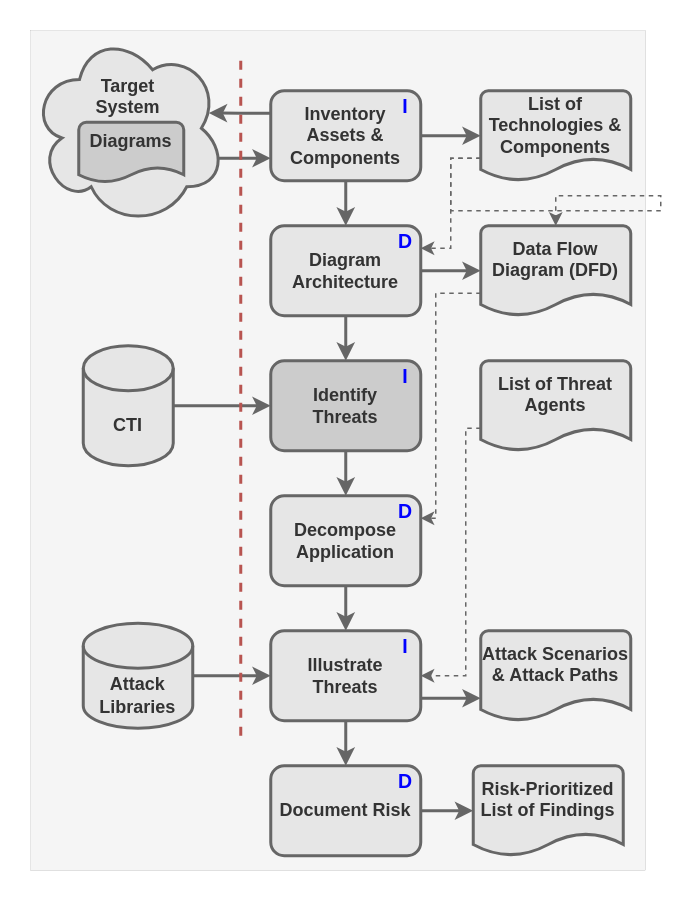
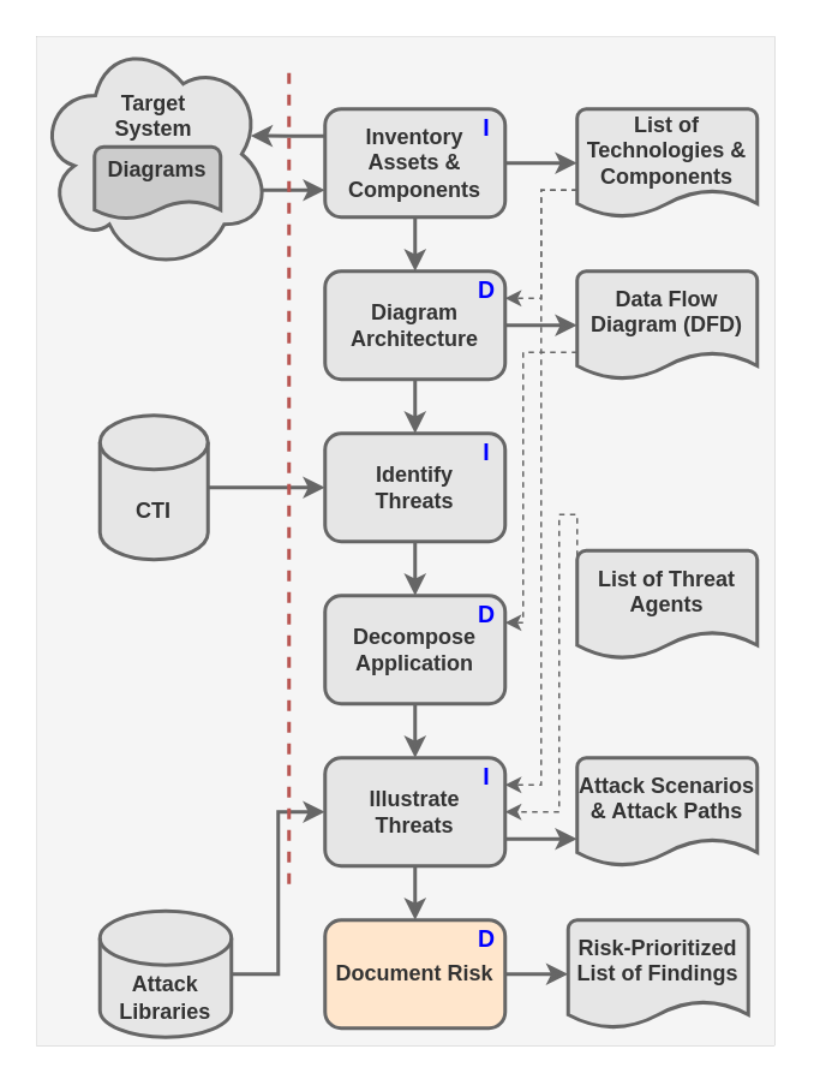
  <mxCell id="0" />
  <mxCell id="1" parent="0" />
  <mxCell id="2" value="" style="rounded=0;whiteSpace=wrap;html=1;strokeWidth=0;fillColor=#f5f5f5;fontColor=#333333;strokeColor=#666666;" vertex="1" parent="1"><mxGeometry x="20" y="20" width="410" height="560" as="geometry" /></mxCell>
  <mxCell id="3" style="edgeStyle=orthogonalEdgeStyle;rounded=0;orthogonalLoop=1;jettySize=auto;html=1;exitX=0.875;exitY=0.5;exitDx=0;exitDy=0;exitPerimeter=0;entryX=0;entryY=0.75;entryDx=0;entryDy=0;strokeWidth=2;fillColor=#f5f5f5;strokeColor=#666666;" edge="1" parent="1" source="4" target="8"><mxGeometry relative="1" as="geometry"><Array as="points"><mxPoint x="125" y="105" /></Array></mxGeometry></mxCell>
  <mxCell id="4" value="&lt;b&gt;Target&lt;br&gt;System&lt;br&gt;&lt;br&gt;&lt;br&gt;&lt;br&gt;&lt;/b&gt;" style="shape=cloud;whiteSpace=wrap;html=1;fillColor=#E6E6E6;strokeColor=#666666;strokeWidth=2;fontColor=#333333;" vertex="1" parent="1"><mxGeometry x="20" y="20" width="130" height="130" as="geometry" /></mxCell>
  <mxCell id="5" style="edgeStyle=orthogonalEdgeStyle;rounded=0;orthogonalLoop=1;jettySize=auto;html=1;exitX=1;exitY=0.5;exitDx=0;exitDy=0;entryX=0;entryY=0.5;entryDx=0;entryDy=0;entryPerimeter=0;strokeWidth=2;fillColor=#f5f5f5;strokeColor=#666666;" edge="1" parent="1" source="8" target="14"><mxGeometry relative="1" as="geometry" /></mxCell>
  <mxCell id="6" style="edgeStyle=orthogonalEdgeStyle;rounded=0;orthogonalLoop=1;jettySize=auto;html=1;exitX=0.5;exitY=1;exitDx=0;exitDy=0;entryX=0.5;entryY=0;entryDx=0;entryDy=0;strokeWidth=2;fillColor=#f5f5f5;strokeColor=#666666;" edge="1" parent="1" source="8" target="11"><mxGeometry relative="1" as="geometry" /></mxCell>
  <mxCell id="7" style="edgeStyle=orthogonalEdgeStyle;rounded=0;orthogonalLoop=1;jettySize=auto;html=1;exitX=0;exitY=0.25;exitDx=0;exitDy=0;entryX=0.913;entryY=0.422;entryDx=0;entryDy=0;entryPerimeter=0;strokeWidth=2;fillColor=#f5f5f5;strokeColor=#666666;" edge="1" parent="1" source="8" target="4"><mxGeometry relative="1" as="geometry" /></mxCell>
  <mxCell id="8" value="&lt;b&gt;Inventory&lt;br&gt;Assets &amp;amp; Components&lt;/b&gt;" style="rounded=1;whiteSpace=wrap;html=1;fillColor=#E6E6E6;fontColor=#333333;strokeColor=#666666;strokeWidth=2;" vertex="1" parent="1"><mxGeometry x="180" y="60" width="100" height="60" as="geometry" /></mxCell>
  <mxCell id="9" style="edgeStyle=orthogonalEdgeStyle;rounded=0;orthogonalLoop=1;jettySize=auto;html=1;exitX=1;exitY=0.5;exitDx=0;exitDy=0;entryX=0;entryY=0.5;entryDx=0;entryDy=0;entryPerimeter=0;strokeWidth=2;fillColor=#f5f5f5;strokeColor=#666666;" edge="1" parent="1" source="11" target="16"><mxGeometry relative="1" as="geometry" /></mxCell>
  <mxCell id="10" style="edgeStyle=orthogonalEdgeStyle;rounded=0;orthogonalLoop=1;jettySize=auto;html=1;exitX=0.5;exitY=1;exitDx=0;exitDy=0;entryX=0.5;entryY=0;entryDx=0;entryDy=0;strokeWidth=2;fillColor=#f5f5f5;strokeColor=#666666;" edge="1" parent="1" source="11" target="18"><mxGeometry relative="1" as="geometry" /></mxCell>
  <mxCell id="11" value="&lt;b&gt;Diagram Architecture&lt;/b&gt;" style="rounded=1;whiteSpace=wrap;html=1;fillColor=#E6E6E6;fontColor=#333333;strokeColor=#666666;strokeWidth=2;" vertex="1" parent="1"><mxGeometry x="180" y="150" width="100" height="60" as="geometry" /></mxCell>
- <mxCell id="12" style="edgeStyle=orthogonalEdgeStyle;rounded=0;orthogonalLoop=1;jettySize=auto;html=1;exitX=0;exitY=0.75;exitDx=0;exitDy=0;exitPerimeter=0;strokeWidth=1;dashed=1;fillColor=#f5f5f5;strokeColor=#666666;" edge="1" parent="1" source="14" target="16"><mxGeometry relative="1" as="geometry" /></mxCell>
+ <mxCell id="12" style="edgeStyle=orthogonalEdgeStyle;rounded=0;orthogonalLoop=1;jettySize=auto;html=1;exitX=0;exitY=0.75;exitDx=0;exitDy=0;exitPerimeter=0;entryX=1;entryY=0.25;entryDx=0;entryDy=0;strokeWidth=1;dashed=1;fillColor=#f5f5f5;strokeColor=#666666;" edge="1" parent="1" source="14" target="28"><mxGeometry relative="1" as="geometry" /></mxCell>
  <mxCell id="13" style="edgeStyle=orthogonalEdgeStyle;rounded=0;orthogonalLoop=1;jettySize=auto;html=1;exitX=0;exitY=0.75;exitDx=0;exitDy=0;exitPerimeter=0;entryX=1;entryY=0.25;entryDx=0;entryDy=0;strokeWidth=1;dashed=1;fillColor=#f5f5f5;strokeColor=#666666;" edge="1" parent="1" source="14" target="11"><mxGeometry relative="1" as="geometry"><Array as="points"><mxPoint x="300" y="105" /><mxPoint x="300" y="165" /></Array></mxGeometry></mxCell>
  <mxCell id="14" value="&lt;b&gt;List of Technologies &amp;amp; Components&lt;br&gt;&lt;br&gt;&lt;/b&gt;" style="strokeWidth=2;html=1;shape=mxgraph.flowchart.document2;whiteSpace=wrap;size=0.25;fillColor=#E6E6E6;fontColor=#333333;strokeColor=#666666;" vertex="1" parent="1"><mxGeometry x="320" y="60" width="100" height="60" as="geometry" /></mxCell>
  <mxCell id="15" style="edgeStyle=orthogonalEdgeStyle;rounded=0;orthogonalLoop=1;jettySize=auto;html=1;exitX=0;exitY=0.75;exitDx=0;exitDy=0;exitPerimeter=0;entryX=1;entryY=0.25;entryDx=0;entryDy=0;dashed=1;strokeWidth=1;fillColor=#f5f5f5;strokeColor=#666666;" edge="1" parent="1" source="16" target="25"><mxGeometry relative="1" as="geometry"><Array as="points"><mxPoint x="290" y="195" /><mxPoint x="290" y="345" /></Array></mxGeometry></mxCell>
  <mxCell id="16" value="&lt;b&gt;Data Flow Diagram (DFD)&lt;br&gt;&lt;br&gt;&lt;/b&gt;" style="strokeWidth=2;html=1;shape=mxgraph.flowchart.document2;whiteSpace=wrap;size=0.25;fillColor=#E6E6E6;fontColor=#333333;strokeColor=#666666;" vertex="1" parent="1"><mxGeometry x="320" y="150" width="100" height="60" as="geometry" /></mxCell>
  <mxCell id="17" style="edgeStyle=orthogonalEdgeStyle;rounded=0;orthogonalLoop=1;jettySize=auto;html=1;exitX=0.5;exitY=1;exitDx=0;exitDy=0;entryX=0.5;entryY=0;entryDx=0;entryDy=0;strokeWidth=2;fillColor=#f5f5f5;strokeColor=#666666;" edge="1" parent="1" source="18" target="25"><mxGeometry relative="1" as="geometry" /></mxCell>
- <mxCell id="18" value="&lt;b&gt;Identify&lt;br&gt;Threats&lt;/b&gt;" style="rounded=1;whiteSpace=wrap;html=1;fillColor=#cccccc;fontColor=#333333;strokeColor=#666666;strokeWidth=2;" vertex="1" parent="1"><mxGeometry x="180" y="240" width="100" height="60" as="geometry" /></mxCell>
+ <mxCell id="18" value="&lt;b&gt;Identify&lt;br&gt;Threats&lt;/b&gt;" style="rounded=1;whiteSpace=wrap;html=1;fillColor=#E6E6E6;fontColor=#333333;strokeColor=#666666;strokeWidth=2;" vertex="1" parent="1"><mxGeometry x="180" y="240" width="100" height="60" as="geometry" /></mxCell>
  <mxCell id="19" style="edgeStyle=orthogonalEdgeStyle;rounded=0;orthogonalLoop=1;jettySize=auto;html=1;exitX=0;exitY=0.75;exitDx=0;exitDy=0;exitPerimeter=0;entryX=1;entryY=0.5;entryDx=0;entryDy=0;dashed=1;strokeWidth=1;fillColor=#f5f5f5;strokeColor=#666666;" edge="1" parent="1" source="20" target="28"><mxGeometry relative="1" as="geometry"><Array as="points"><mxPoint x="310" y="285" /><mxPoint x="310" y="450" /></Array></mxGeometry></mxCell>
- <mxCell id="20" value="&lt;b&gt;List of Threat Agents&lt;br&gt;&lt;br&gt;&lt;/b&gt;" style="strokeWidth=2;html=1;shape=mxgraph.flowchart.document2;whiteSpace=wrap;size=0.25;fillColor=#E6E6E6;fontColor=#333333;strokeColor=#666666;" vertex="1" parent="1"><mxGeometry x="320" y="240" width="100" height="60" as="geometry" /></mxCell>
+ <mxCell id="20" value="&lt;b&gt;List of Threat Agents&lt;br&gt;&lt;br&gt;&lt;/b&gt;" style="strokeWidth=2;html=1;shape=mxgraph.flowchart.document2;whiteSpace=wrap;size=0.25;fillColor=#E6E6E6;fontColor=#333333;strokeColor=#666666;" vertex="1" parent="1"><mxGeometry x="320" y="305" width="100" height="60" as="geometry" /></mxCell>
  <mxCell id="21" value="&lt;b&gt;Diagrams&lt;br&gt;&lt;br&gt;&lt;/b&gt;" style="strokeWidth=2;html=1;shape=mxgraph.flowchart.document2;whiteSpace=wrap;size=0.25;fillColor=#CCCCCC;strokeColor=#666666;fontColor=#333333;" vertex="1" parent="1"><mxGeometry x="52" y="81" width="70" height="40" as="geometry" /></mxCell>
  <mxCell id="22" style="edgeStyle=orthogonalEdgeStyle;rounded=0;orthogonalLoop=1;jettySize=auto;html=1;exitX=1;exitY=0.5;exitDx=0;exitDy=0;exitPerimeter=0;entryX=0;entryY=0.5;entryDx=0;entryDy=0;strokeWidth=2;fillColor=#f5f5f5;strokeColor=#666666;" edge="1" parent="1" source="23" target="18"><mxGeometry relative="1" as="geometry" /></mxCell>
  <mxCell id="23" value="&lt;b&gt;CTI&lt;/b&gt;" style="shape=cylinder3;whiteSpace=wrap;html=1;boundedLbl=1;backgroundOutline=1;size=15;strokeWidth=2;fillColor=#E6E6E6;strokeColor=#666666;fontColor=#333333;" vertex="1" parent="1"><mxGeometry x="55" y="230" width="60" height="80" as="geometry" /></mxCell>
  <mxCell id="24" style="edgeStyle=orthogonalEdgeStyle;rounded=0;orthogonalLoop=1;jettySize=auto;html=1;exitX=0.5;exitY=1;exitDx=0;exitDy=0;entryX=0.5;entryY=0;entryDx=0;entryDy=0;strokeWidth=2;fillColor=#f5f5f5;strokeColor=#666666;" edge="1" parent="1" source="25" target="28"><mxGeometry relative="1" as="geometry" /></mxCell>
  <mxCell id="25" value="&lt;b&gt;Decompose&lt;br&gt;Application&lt;/b&gt;" style="rounded=1;whiteSpace=wrap;html=1;fillColor=#E6E6E6;fontColor=#333333;strokeColor=#666666;strokeWidth=2;" vertex="1" parent="1"><mxGeometry x="180" y="330" width="100" height="60" as="geometry" /></mxCell>
  <mxCell id="26" style="edgeStyle=orthogonalEdgeStyle;rounded=0;orthogonalLoop=1;jettySize=auto;html=1;exitX=1;exitY=0.75;exitDx=0;exitDy=0;entryX=0;entryY=0.75;entryDx=0;entryDy=0;entryPerimeter=0;strokeWidth=2;fillColor=#f5f5f5;strokeColor=#666666;" edge="1" parent="1" source="28" target="31"><mxGeometry relative="1" as="geometry" /></mxCell>
  <mxCell id="27" style="edgeStyle=orthogonalEdgeStyle;rounded=0;orthogonalLoop=1;jettySize=auto;html=1;exitX=0.5;exitY=1;exitDx=0;exitDy=0;entryX=0.5;entryY=0;entryDx=0;entryDy=0;strokeWidth=2;fillColor=#f5f5f5;strokeColor=#666666;" edge="1" parent="1" source="28" target="33"><mxGeometry relative="1" as="geometry" /></mxCell>
  <mxCell id="28" value="&lt;b&gt;Illustrate&lt;br&gt;Threats&lt;/b&gt;" style="rounded=1;whiteSpace=wrap;html=1;fillColor=#E6E6E6;fontColor=#333333;strokeColor=#666666;strokeWidth=2;" vertex="1" parent="1"><mxGeometry x="180" y="420" width="100" height="60" as="geometry" /></mxCell>
  <mxCell id="29" style="edgeStyle=orthogonalEdgeStyle;rounded=0;orthogonalLoop=1;jettySize=auto;html=1;exitX=1;exitY=0.5;exitDx=0;exitDy=0;exitPerimeter=0;entryX=0;entryY=0.5;entryDx=0;entryDy=0;strokeWidth=2;fillColor=#f5f5f5;strokeColor=#666666;" edge="1" parent="1" source="30" target="28"><mxGeometry relative="1" as="geometry" /></mxCell>
- <mxCell id="30" value="&lt;b&gt;Attack&lt;br&gt;Libraries&lt;br&gt;&lt;/b&gt;" style="shape=cylinder3;whiteSpace=wrap;html=1;boundedLbl=1;backgroundOutline=1;size=15;strokeWidth=2;fillColor=#E6E6E6;strokeColor=#666666;fontColor=#333333;" vertex="1" parent="1"><mxGeometry x="55" y="415" width="73" height="70" as="geometry" /></mxCell>
+ <mxCell id="30" value="&lt;b&gt;Attack&lt;br&gt;Libraries&lt;br&gt;&lt;/b&gt;" style="shape=cylinder3;whiteSpace=wrap;html=1;boundedLbl=1;backgroundOutline=1;size=15;strokeWidth=2;fillColor=#E6E6E6;strokeColor=#666666;fontColor=#333333;" vertex="1" parent="1"><mxGeometry x="55" y="505" width="73" height="70" as="geometry" /></mxCell>
  <mxCell id="31" value="&lt;b&gt;Attack Scenarios &amp;amp; Attack Paths&lt;br&gt;&lt;br&gt;&lt;/b&gt;" style="strokeWidth=2;html=1;shape=mxgraph.flowchart.document2;whiteSpace=wrap;size=0.25;fillColor=#E6E6E6;fontColor=#333333;strokeColor=#666666;" vertex="1" parent="1"><mxGeometry x="320" y="420" width="100" height="60" as="geometry" /></mxCell>
  <mxCell id="32" style="edgeStyle=orthogonalEdgeStyle;rounded=0;orthogonalLoop=1;jettySize=auto;html=1;exitX=1;exitY=0.5;exitDx=0;exitDy=0;entryX=0;entryY=0.5;entryDx=0;entryDy=0;entryPerimeter=0;strokeWidth=2;fillColor=#f5f5f5;strokeColor=#666666;" edge="1" parent="1" source="33" target="34"><mxGeometry relative="1" as="geometry" /></mxCell>
- <mxCell id="33" value="&lt;b&gt;Document Risk&lt;/b&gt;" style="rounded=1;whiteSpace=wrap;html=1;fillColor=#E6E6E6;fontColor=#333333;strokeColor=#666666;strokeWidth=2;" vertex="1" parent="1"><mxGeometry x="180" y="510" width="100" height="60" as="geometry" /></mxCell>
+ <mxCell id="33" value="&lt;b&gt;Document Risk&lt;/b&gt;" style="rounded=1;whiteSpace=wrap;html=1;fillColor=#ffe6cc;fontColor=#333333;strokeColor=#666666;strokeWidth=2;" vertex="1" parent="1"><mxGeometry x="180" y="510" width="100" height="60" as="geometry" /></mxCell>
  <mxCell id="34" value="&lt;b&gt;Risk-Prioritized List of Findings&lt;br&gt;&lt;br&gt;&lt;/b&gt;" style="strokeWidth=2;html=1;shape=mxgraph.flowchart.document2;whiteSpace=wrap;size=0.25;fillColor=#E6E6E6;fontColor=#333333;strokeColor=#666666;" vertex="1" parent="1"><mxGeometry x="315" y="510" width="100" height="60" as="geometry" /></mxCell>
  <mxCell id="35" value="" style="endArrow=none;dashed=1;html=1;rounded=0;strokeWidth=2;fillColor=#f8cecc;strokeColor=#b85450;" edge="1" parent="1"><mxGeometry width="50" height="50" relative="1" as="geometry"><mxPoint x="160" y="40" as="sourcePoint" /><mxPoint x="160" y="490" as="targetPoint" /></mxGeometry></mxCell>
  <mxCell id="36" value="&lt;b&gt;&lt;font color=&quot;#0000ff&quot;&gt;D&lt;/font&gt;&lt;/b&gt;" style="text;html=1;strokeColor=none;fillColor=none;align=center;verticalAlign=middle;whiteSpace=wrap;rounded=0;fontSize=13;" vertex="1" parent="1"><mxGeometry x="260" y="150" width="20" height="20" as="geometry" /></mxCell>
  <mxCell id="37" value="&lt;b&gt;&lt;font color=&quot;#0000ff&quot;&gt;D&lt;/font&gt;&lt;/b&gt;" style="text;html=1;strokeColor=none;fillColor=none;align=center;verticalAlign=middle;whiteSpace=wrap;rounded=0;fontSize=13;" vertex="1" parent="1"><mxGeometry x="260" y="330" width="20" height="20" as="geometry" /></mxCell>
  <mxCell id="38" value="&lt;b&gt;&lt;font color=&quot;#0000ff&quot;&gt;D&lt;/font&gt;&lt;/b&gt;" style="text;html=1;strokeColor=none;fillColor=none;align=center;verticalAlign=middle;whiteSpace=wrap;rounded=0;fontSize=13;" vertex="1" parent="1"><mxGeometry x="260" y="510" width="20" height="20" as="geometry" /></mxCell>
  <mxCell id="39" value="&lt;b&gt;&lt;font color=&quot;#0000ff&quot;&gt;I&lt;/font&gt;&lt;/b&gt;" style="text;html=1;strokeColor=none;fillColor=none;align=center;verticalAlign=middle;whiteSpace=wrap;rounded=0;fontSize=13;" vertex="1" parent="1"><mxGeometry x="260" y="420" width="20" height="20" as="geometry" /></mxCell>
  <mxCell id="40" value="&lt;b&gt;&lt;font color=&quot;#0000ff&quot;&gt;I&lt;/font&gt;&lt;/b&gt;" style="text;html=1;strokeColor=none;fillColor=none;align=center;verticalAlign=middle;whiteSpace=wrap;rounded=0;fontSize=13;" vertex="1" parent="1"><mxGeometry x="260" y="240" width="20" height="20" as="geometry" /></mxCell>
  <mxCell id="41" value="&lt;b&gt;&lt;font color=&quot;#0000ff&quot;&gt;I&lt;/font&gt;&lt;/b&gt;" style="text;html=1;strokeColor=none;fillColor=none;align=center;verticalAlign=middle;whiteSpace=wrap;rounded=0;fontSize=13;" vertex="1" parent="1"><mxGeometry x="260" y="60" width="20" height="20" as="geometry" /></mxCell>
